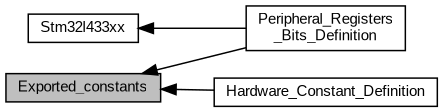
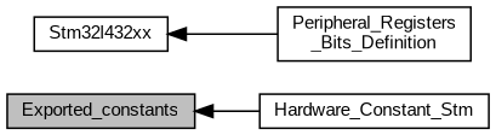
  digraph {
    fontname="Liberation Sans"
    rankdir=LR
    node [color=black fillcolor=white fontname="Liberation Sans" fontsize=10 shape=box style=filled]
    edge [dir=back fontname="Liberation Sans" fontsize=10 labelfontname=Helvetica labelfontsize=10 shape=plaintext style=solid]
    n1 [fillcolor=grey75 fontcolor=black height=0.2 label=Exported_constants width=0.4]
    n2 [height=0.2 label="Peripheral_Registers\l_Bits_Definition" width=0.4]
-   n3 [height=0.2 label=Hardware_Constant_Definition width=0.4]
-   n4 [height=0.2 label=Stm32l433xx width=0.4]
-   n1 -> n2
+   n3 [height=0.2 label=Hardware_Constant_Stm width=0.4]
+   n4 [height=0.2 label=Stm32l432xx width=0.4]
    n1 -> n3
    n4 -> n2
  }
